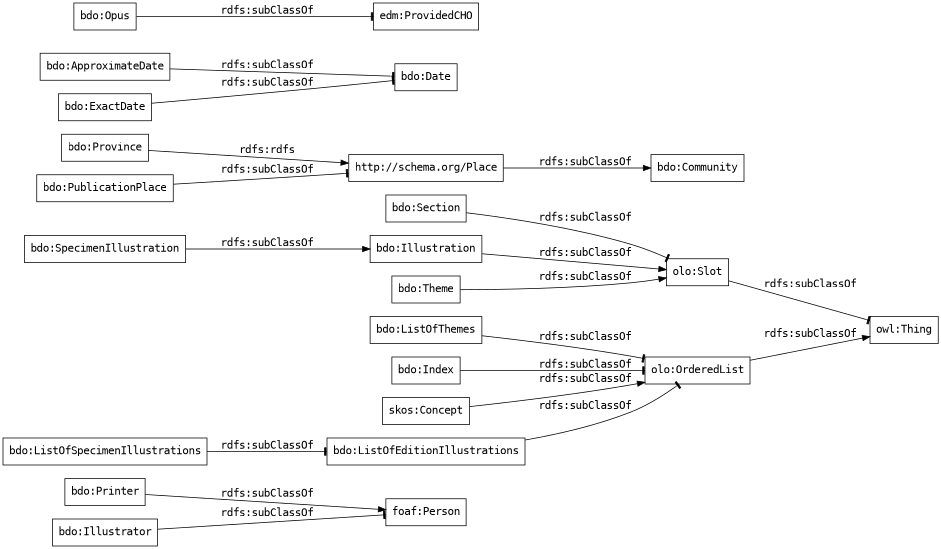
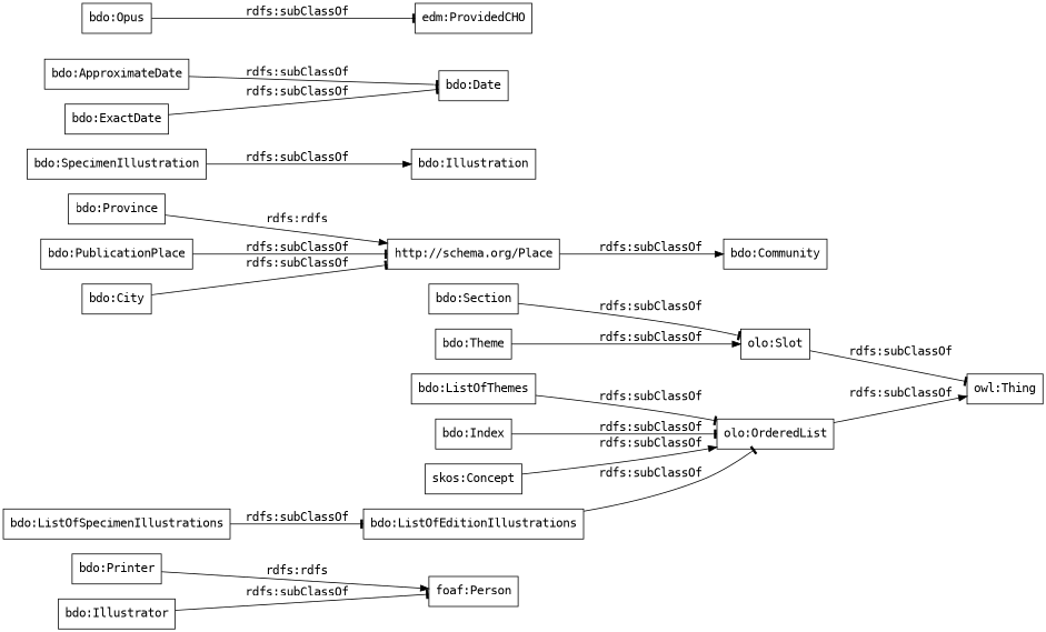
  digraph {
    fontname="DejaVu Sans Mono"
    rankdir=LR
    node [color=black fontname="DejaVu Sans Mono" shape=rectangle]
    edge [arrowhead=tee fontname="DejaVu Sans Mono"]
    "bdo:Printer"
    "foaf:Person"
    "bdo:ListOfEditionIllustrations"
    "olo:OrderedList"
    "owl:Thing"
    "bdo:ListOfThemes"
    "bdo:Index"
    "bdo:Province"
    "http://schema.org/Place"
    "bdo:Community"
    "bdo:PublicationPlace"
    "bdo:ListOfSpecimenIllustrations"
    "bdo:Illustrator"
    "bdo:Section"
    "olo:Slot"
    "bdo:SpecimenIllustration"
    "bdo:Illustration"
    "bdo:ApproximateDate"
    "bdo:Date"
    "bdo:ExactDate"
    "skos:Concept"
    "bdo:Opus"
    "edm:ProvidedCHO"
+   "bdo:City"
    "bdo:Theme"
-   "bdo:Printer" -> "foaf:Person" [arrowhead=normal label="rdfs:subClassOf"]
+   "bdo:Printer" -> "foaf:Person" [arrowhead=normal label="rdfs:rdfs"]
    "bdo:ListOfEditionIllustrations" -> "olo:OrderedList" [label="rdfs:subClassOf"]
    "olo:OrderedList" -> "owl:Thing" [arrowhead=normal label="rdfs:subClassOf"]
    "bdo:ListOfThemes" -> "olo:OrderedList" [label="rdfs:subClassOf"]
    "bdo:Index" -> "olo:OrderedList" [label="rdfs:subClassOf"]
    "bdo:Province" -> "http://schema.org/Place" [arrowhead=normal label="rdfs:rdfs"]
    "http://schema.org/Place" -> "bdo:Community" [arrowhead=normal label="rdfs:subClassOf"]
    "bdo:PublicationPlace" -> "http://schema.org/Place" [label="rdfs:subClassOf"]
    "bdo:ListOfSpecimenIllustrations" -> "bdo:ListOfEditionIllustrations" [label="rdfs:subClassOf"]
    "bdo:Illustrator" -> "foaf:Person" [label="rdfs:subClassOf"]
    "bdo:Section" -> "olo:Slot" [label="rdfs:subClassOf"]
    "olo:Slot" -> "owl:Thing" [label="rdfs:subClassOf"]
    "bdo:SpecimenIllustration" -> "bdo:Illustration" [arrowhead=normal label="rdfs:subClassOf"]
-   "bdo:Illustration" -> "olo:Slot" [arrowhead=normal label="rdfs:subClassOf"]
    "bdo:ApproximateDate" -> "bdo:Date" [label="rdfs:subClassOf"]
    "bdo:ExactDate" -> "bdo:Date" [label="rdfs:subClassOf"]
    "skos:Concept" -> "olo:OrderedList" [arrowhead=normal label="rdfs:subClassOf"]
    "bdo:Opus" -> "edm:ProvidedCHO" [label="rdfs:subClassOf"]
+   "bdo:City" -> "http://schema.org/Place" [label="rdfs:subClassOf"]
    "bdo:Theme" -> "olo:Slot" [arrowhead=normal label="rdfs:subClassOf"]
  }
